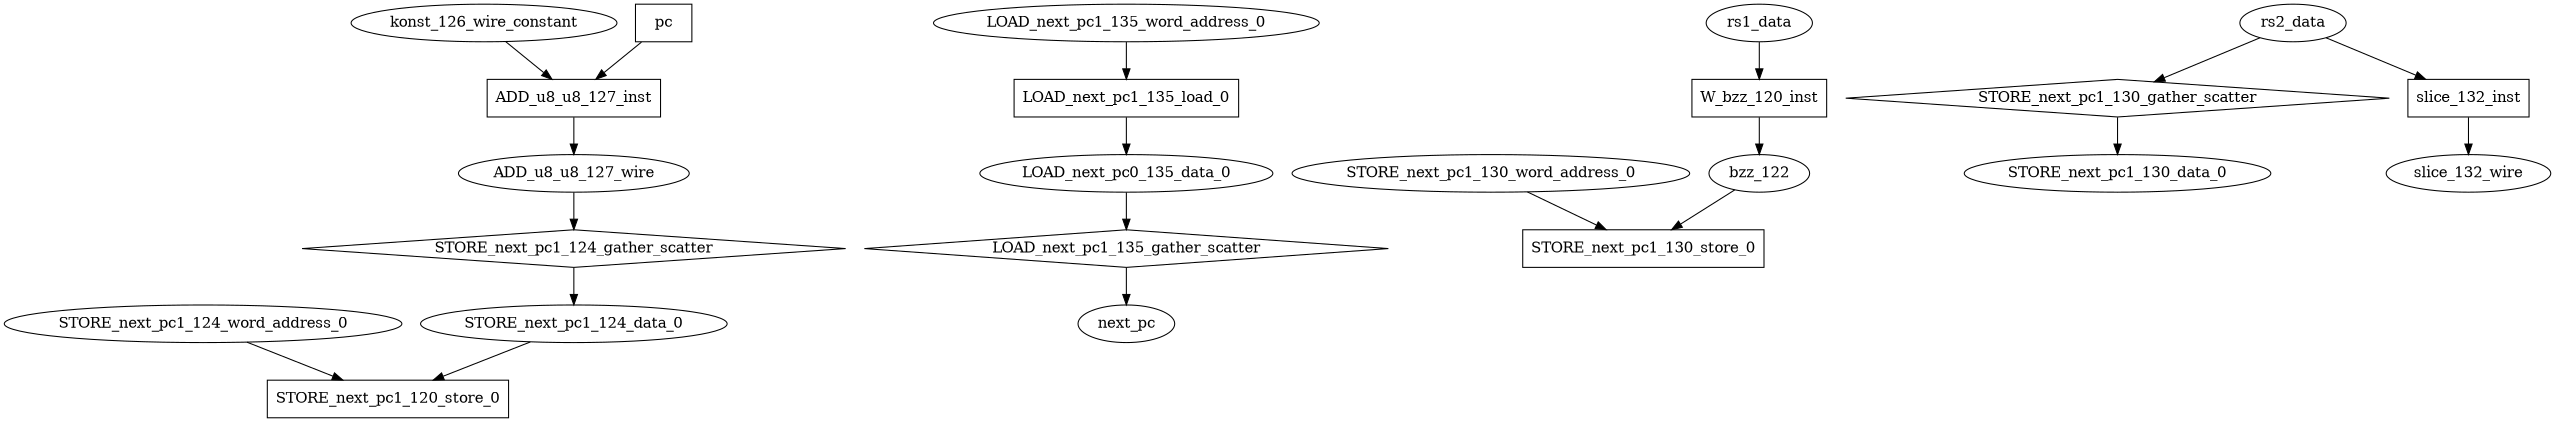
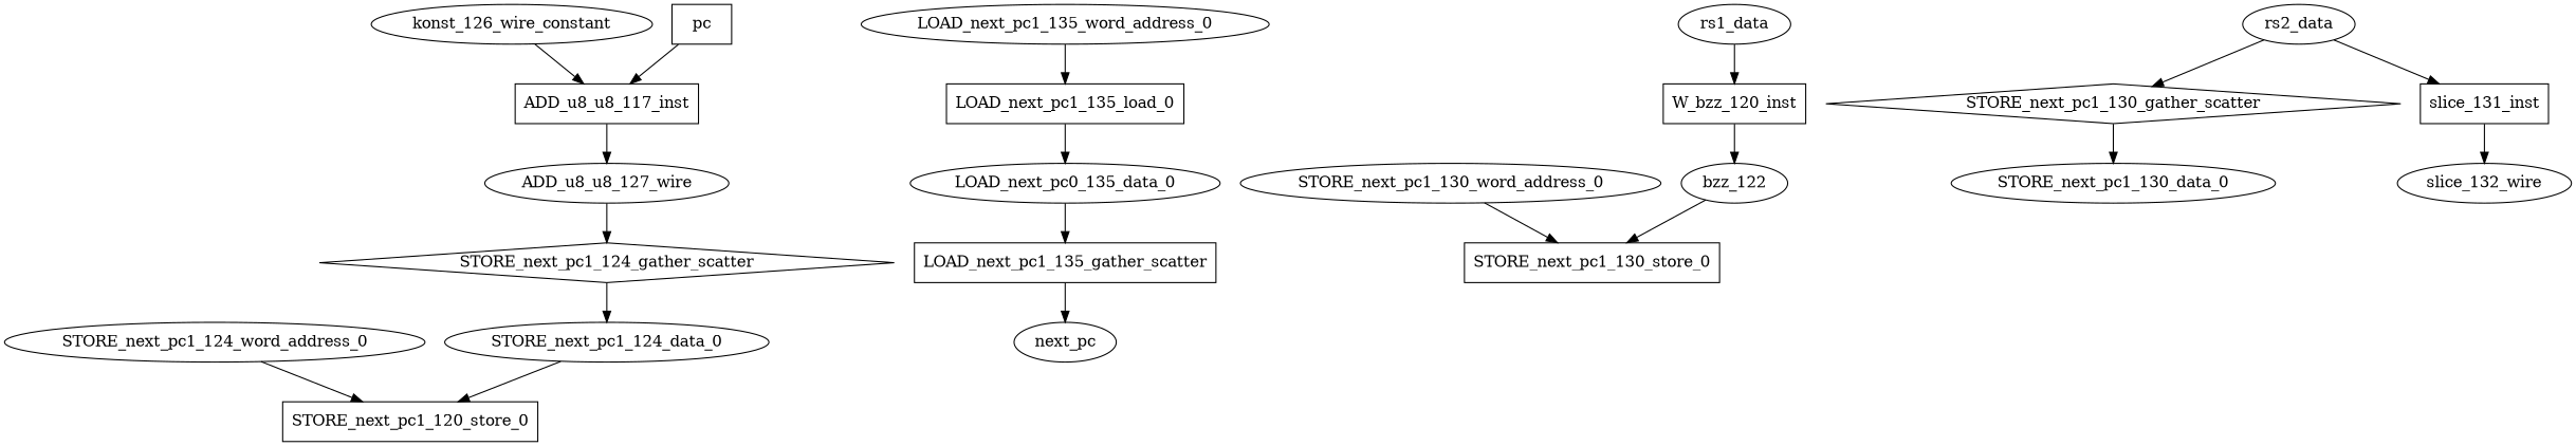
  digraph {
    node [shape=ellipse]
    STORE_next_pc1_124_gather_scatter [shape=diamond]
    ADD_u8_u8_127_wire
    STORE_next_pc1_124_data_0
    n4 [label=LOAD_next_pc0_135_data_0]
-   LOAD_next_pc1_135_gather_scatter [shape=diamond]
+   LOAD_next_pc1_135_gather_scatter [shape=box]
    next_pc [shape=""]
    LOAD_next_pc1_135_load_0 [shape=rectangle]
    LOAD_next_pc1_135_word_address_0
    n9 [label=STORE_next_pc1_120_store_0 shape=rectangle]
    STORE_next_pc1_124_word_address_0
    STORE_next_pc1_130_store_0 [shape=rectangle]
    STORE_next_pc1_130_word_address_0
    bzz_122
-   ADD_u8_u8_127_inst [shape=rectangle]
+   ADD_u8_u8_127_inst [shape=rectangle label=ADD_u8_u8_117_inst]
    konst_126_wire_constant
    STORE_next_pc1_130_gather_scatter [shape=diamond]
    STORE_next_pc1_130_data_0
    pc [shape=box]
    W_bzz_120_inst [shape=rectangle]
    rs1_data [shape=""]
-   slice_132_inst [shape=rectangle]
+   slice_132_inst [shape=rectangle label=slice_131_inst]
    slice_132_wire
    rs2_data [shape=""]
    STORE_next_pc1_124_gather_scatter -> STORE_next_pc1_124_data_0
    ADD_u8_u8_127_wire -> STORE_next_pc1_124_gather_scatter
    STORE_next_pc1_124_data_0 -> n9
    n4 -> LOAD_next_pc1_135_gather_scatter
    LOAD_next_pc1_135_gather_scatter -> next_pc
    LOAD_next_pc1_135_load_0 -> n4
    LOAD_next_pc1_135_word_address_0 -> LOAD_next_pc1_135_load_0
    STORE_next_pc1_124_word_address_0 -> n9
    STORE_next_pc1_130_word_address_0 -> STORE_next_pc1_130_store_0
    bzz_122 -> STORE_next_pc1_130_store_0
    ADD_u8_u8_127_inst -> ADD_u8_u8_127_wire
    konst_126_wire_constant -> ADD_u8_u8_127_inst
    STORE_next_pc1_130_gather_scatter -> STORE_next_pc1_130_data_0
    pc -> ADD_u8_u8_127_inst
    W_bzz_120_inst -> bzz_122
    rs1_data -> W_bzz_120_inst
    slice_132_inst -> slice_132_wire
    rs2_data -> STORE_next_pc1_130_gather_scatter
    rs2_data -> slice_132_inst
  }
